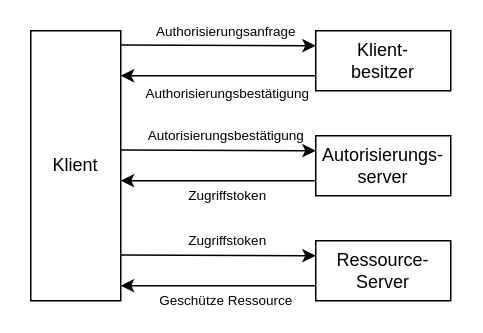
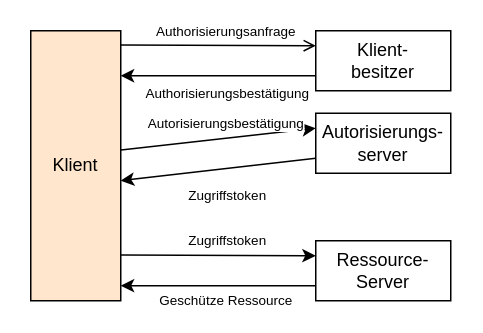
  <mxCell id="0" />
  <mxCell id="1" parent="0" />
- <mxCell id="2" value="Klient" style="rounded=0;whiteSpace=wrap;html=1;" vertex="1" parent="1"><mxGeometry x="20" y="20" width="60" height="180" as="geometry" /></mxCell>
+ <mxCell id="2" value="Klient" style="rounded=0;whiteSpace=wrap;html=1;fillColor=#ffe6cc;" vertex="1" parent="1"><mxGeometry x="20" y="20" width="60" height="180" as="geometry" /></mxCell>
  <mxCell id="3" value="Klient-&lt;br&gt;besitzer" style="rounded=0;whiteSpace=wrap;html=1;" vertex="1" parent="1"><mxGeometry x="210" y="20" width="90" height="40" as="geometry" /></mxCell>
- <mxCell id="4" value="Autorisierungs-server" style="rounded=0;whiteSpace=wrap;html=1;" vertex="1" parent="1"><mxGeometry x="210" y="90" width="90" height="40" as="geometry" /></mxCell>
+ <mxCell id="4" value="Autorisierungs-server" style="rounded=0;whiteSpace=wrap;html=1;" vertex="1" parent="1"><mxGeometry x="210" y="75" width="90" height="40" as="geometry" /></mxCell>
  <mxCell id="5" value="Ressource-&lt;br&gt;Server" style="rounded=0;whiteSpace=wrap;html=1;" vertex="1" parent="1"><mxGeometry x="210" y="160" width="90" height="40" as="geometry" /></mxCell>
- <mxCell id="6" value="" style="endArrow=classic;html=1;entryX=0;entryY=0.25;entryDx=0;entryDy=0;exitX=1.003;exitY=0.053;exitDx=0;exitDy=0;exitPerimeter=0;" edge="1" parent="1" source="2" target="3"><mxGeometry width="50" height="50" relative="1" as="geometry"><mxPoint x="90" y="30" as="sourcePoint" /><mxPoint x="100" y="130" as="targetPoint" /></mxGeometry></mxCell>
+ <mxCell id="6" value="" style="endArrow=open;html=1;entryX=0;entryY=0.25;entryDx=0;entryDy=0;exitX=1.003;exitY=0.053;exitDx=0;exitDy=0;exitPerimeter=0;" edge="1" parent="1" source="2" target="3"><mxGeometry width="50" height="50" relative="1" as="geometry"><mxPoint x="90" y="30" as="sourcePoint" /><mxPoint x="100" y="130" as="targetPoint" /></mxGeometry></mxCell>
  <mxCell id="7" value="&lt;font style=&quot;font-size: 9px;&quot;&gt;Authorisierungsanfrage&lt;/font&gt;" style="edgeLabel;html=1;align=center;verticalAlign=middle;resizable=0;points=[];" vertex="1" connectable="0" parent="6"><mxGeometry x="-0.115" y="1" relative="1" as="geometry"><mxPoint x="12" y="-9" as="offset" /></mxGeometry></mxCell>
  <mxCell id="8" value="" style="endArrow=classic;html=1;exitX=0;exitY=0.75;exitDx=0;exitDy=0;" edge="1" parent="1" source="3"><mxGeometry width="50" height="50" relative="1" as="geometry"><mxPoint x="90.18" y="39.54" as="sourcePoint" /><mxPoint x="80" y="50" as="targetPoint" /></mxGeometry></mxCell>
  <mxCell id="9" value="&lt;font style=&quot;font-size: 9px;&quot;&gt;Authorisierungsbestätigung&lt;/font&gt;" style="edgeLabel;html=1;align=center;verticalAlign=middle;resizable=0;points=[];" vertex="1" connectable="0" parent="8"><mxGeometry x="0.195" y="1" relative="1" as="geometry"><mxPoint x="18" y="9" as="offset" /></mxGeometry></mxCell>
  <mxCell id="10" value="" style="endArrow=classic;html=1;entryX=0;entryY=0.25;entryDx=0;entryDy=0;exitX=1.003;exitY=0.053;exitDx=0;exitDy=0;exitPerimeter=0;" edge="1" parent="1" target="4"><mxGeometry width="50" height="50" relative="1" as="geometry"><mxPoint x="80.18" y="99.48" as="sourcePoint" /><mxPoint x="180" y="99.94" as="targetPoint" /></mxGeometry></mxCell>
  <mxCell id="11" value="Autorisierungsbestätigung" style="edgeLabel;html=1;align=center;verticalAlign=middle;resizable=0;points=[];fontSize=9;" vertex="1" connectable="0" parent="10"><mxGeometry x="0.147" y="-1" relative="1" as="geometry"><mxPoint x="-5" y="-11" as="offset" /></mxGeometry></mxCell>
  <mxCell id="12" value="" style="endArrow=classic;html=1;exitX=0;exitY=0.75;exitDx=0;exitDy=0;" edge="1" parent="1" source="4"><mxGeometry width="50" height="50" relative="1" as="geometry"><mxPoint x="180" y="119.94" as="sourcePoint" /><mxPoint x="80" y="119.94" as="targetPoint" /></mxGeometry></mxCell>
  <mxCell id="13" value="" style="endArrow=classic;html=1;entryX=0;entryY=0.25;entryDx=0;entryDy=0;exitX=1.003;exitY=0.053;exitDx=0;exitDy=0;exitPerimeter=0;" edge="1" parent="1" target="5"><mxGeometry width="50" height="50" relative="1" as="geometry"><mxPoint x="80.18" y="169.48" as="sourcePoint" /><mxPoint x="180" y="169.94" as="targetPoint" /></mxGeometry></mxCell>
  <mxCell id="14" value="Zugriffstoken" style="edgeLabel;html=1;align=center;verticalAlign=middle;resizable=0;points=[];fontSize=9;" vertex="1" connectable="0" parent="13"><mxGeometry x="0.323" y="-1" relative="1" as="geometry"><mxPoint x="-16" y="-11" as="offset" /></mxGeometry></mxCell>
  <mxCell id="15" value="" style="endArrow=classic;html=1;exitX=0;exitY=0.75;exitDx=0;exitDy=0;" edge="1" parent="1" source="5"><mxGeometry width="50" height="50" relative="1" as="geometry"><mxPoint x="180" y="189.94" as="sourcePoint" /><mxPoint x="80" y="189.94" as="targetPoint" /></mxGeometry></mxCell>
  <mxCell id="16" value="Geschütze Ressource" style="edgeLabel;html=1;align=center;verticalAlign=middle;resizable=0;points=[];fontSize=9;" vertex="1" connectable="0" parent="15"><mxGeometry x="-0.333" y="1" relative="1" as="geometry"><mxPoint x="-17" y="9" as="offset" /></mxGeometry></mxCell>
  <mxCell id="17" value="Zugriffstoken" style="edgeLabel;html=1;align=center;verticalAlign=middle;resizable=0;points=[];fontSize=9;" vertex="1" connectable="0" parent="1"><mxGeometry x="150.001" y="129.998" as="geometry" /></mxCell>
